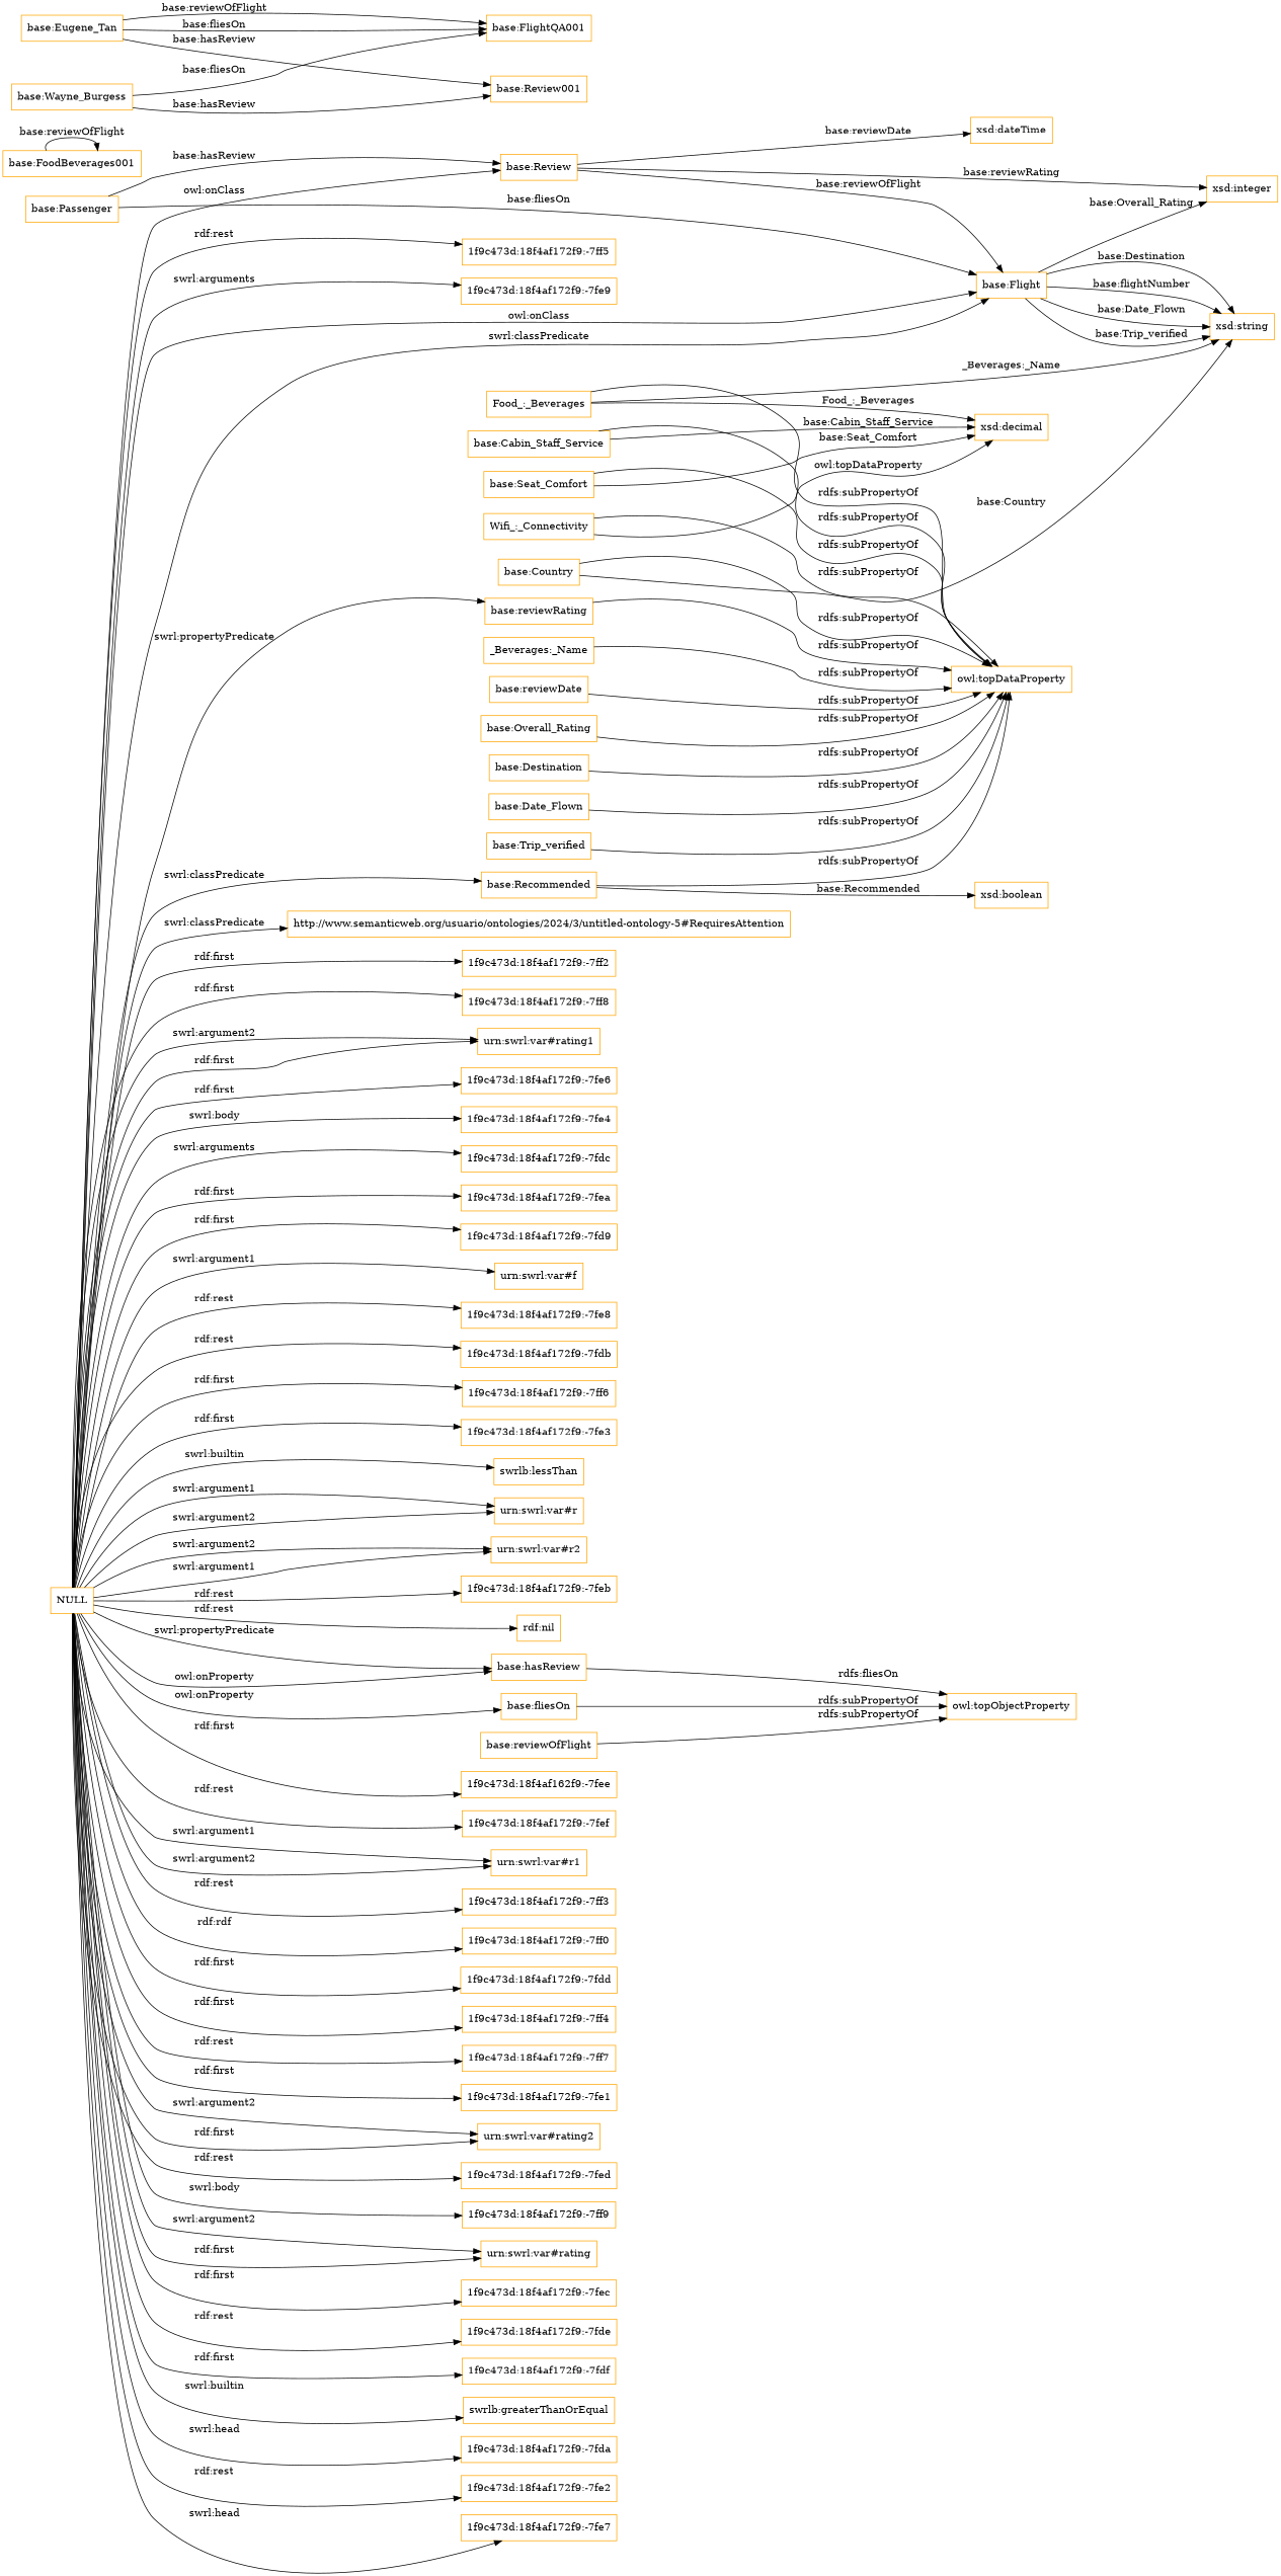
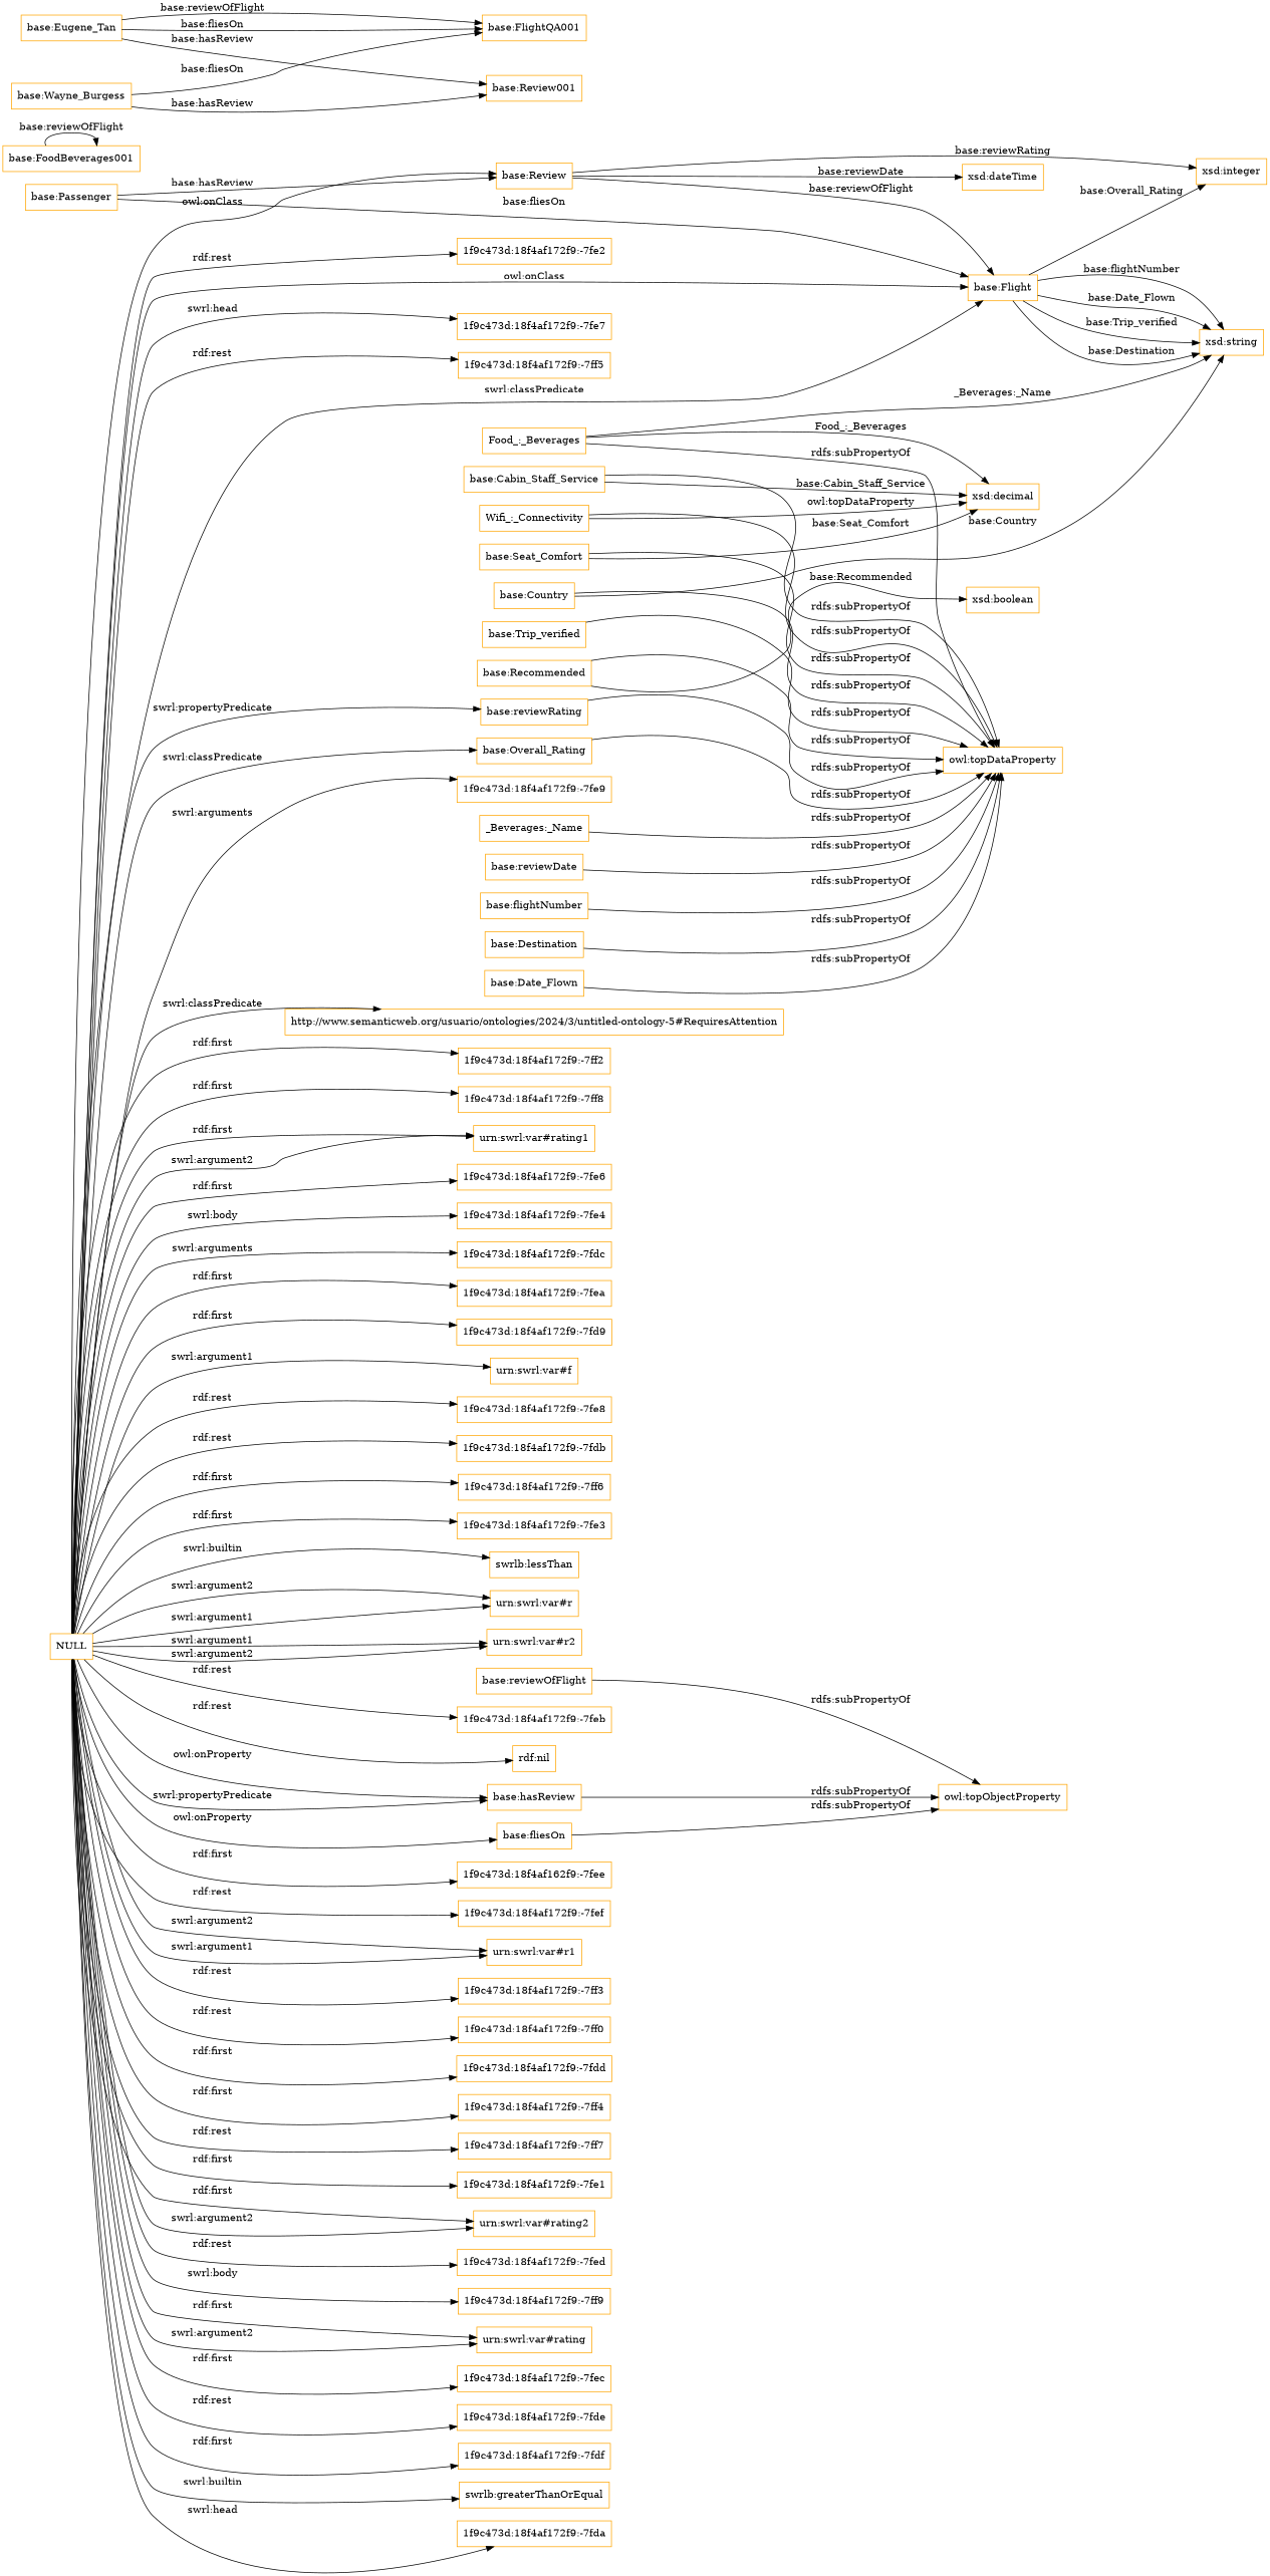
  digraph {
    rankdir=LR
    node [color=orange shape=rectangle]
    "base:Passenger"
    "base:Review"
    "base:Flight"
    "xsd:integer"
    "xsd:dateTime"
    "xsd:string"
    "base:Date_Flown"
    "owl:topDataProperty"
    "base:Cabin_Staff_Service"
    "xsd:decimal"
    "base:Country"
    "base:Seat_Comfort"
    "Wifi_:_Connectivity"
    "base:Overall_Rating"
    "base:Destination"
    "base:Recommended"
    "xsd:boolean"
    "base:Trip_verified"
    "Food_:_Beverages"
    NULL
    "http://www.semanticweb.org/usuario/ontologies/2024/3/untitled-ontology-5#RequiresAttention"
    "1f9c473d:18f4af172f9:-7ff2"
    "1f9c473d:18f4af172f9:-7ff8"
    "urn:swrl:var#rating1"
    "1f9c473d:18f4af172f9:-7fe6"
    "1f9c473d:18f4af172f9:-7fe4"
    "1f9c473d:18f4af172f9:-7fdc"
    "1f9c473d:18f4af172f9:-7fea"
    "base:reviewRating"
    "1f9c473d:18f4af172f9:-7fd9"
    "urn:swrl:var#f"
    "1f9c473d:18f4af172f9:-7fe8"
    "1f9c473d:18f4af172f9:-7fdb"
    "1f9c473d:18f4af172f9:-7ff6"
    "1f9c473d:18f4af172f9:-7fe3"
    "swrlb:lessThan"
    "urn:swrl:var#r"
    "urn:swrl:var#r2"
    "1f9c473d:18f4af172f9:-7feb"
    "rdf:nil"
    "base:hasReview"
    n42 [label="1f9c473d:18f4af162f9:-7fee"]
    "base:fliesOn"
    "1f9c473d:18f4af172f9:-7fef"
    "urn:swrl:var#r1"
    "1f9c473d:18f4af172f9:-7ff3"
    "1f9c473d:18f4af172f9:-7ff0"
    "1f9c473d:18f4af172f9:-7fdd"
    "1f9c473d:18f4af172f9:-7ff4"
    "1f9c473d:18f4af172f9:-7ff7"
    "1f9c473d:18f4af172f9:-7fe1"
    "urn:swrl:var#rating2"
    "1f9c473d:18f4af172f9:-7fed"
    "1f9c473d:18f4af172f9:-7ff9"
    "urn:swrl:var#rating"
    "1f9c473d:18f4af172f9:-7fec"
    "1f9c473d:18f4af172f9:-7fde"
    "1f9c473d:18f4af172f9:-7fdf"
    "swrlb:greaterThanOrEqual"
    "1f9c473d:18f4af172f9:-7fda"
    "1f9c473d:18f4af172f9:-7fe2"
    "1f9c473d:18f4af172f9:-7fe7"
    "1f9c473d:18f4af172f9:-7ff5"
    "1f9c473d:18f4af172f9:-7fe9"
    "owl:topObjectProperty"
    "base:FoodBeverages001"
    "_Beverages:_Name"
    "base:reviewOfFlight"
    "base:reviewDate"
    "base:Wayne_Burgess"
    "base:Review001"
    "base:FlightQA001"
+   "base:flightNumber"
    "base:Eugene_Tan"
    "base:Passenger" -> "base:Review" [label="base:hasReview"]
    "base:Passenger" -> "base:Flight" [label="base:fliesOn"]
    "base:Review" -> "base:Flight" [label="base:reviewOfFlight"]
    "base:Review" -> "xsd:integer" [label="base:reviewRating"]
    "base:Review" -> "xsd:dateTime" [label="base:reviewDate"]
    "base:Flight" -> "xsd:integer" [label="base:Overall_Rating"]
    "base:Flight" -> "xsd:string" [label="base:Trip_verified"]
    "base:Flight" -> "xsd:string" [label="base:Destination"]
    "base:Flight" -> "xsd:string" [label="base:flightNumber"]
    "base:Flight" -> "xsd:string" [label="base:Date_Flown"]
    "base:Date_Flown" -> "owl:topDataProperty" [label="rdfs:subPropertyOf"]
    "base:Cabin_Staff_Service" -> "owl:topDataProperty" [label="rdfs:subPropertyOf"]
    "base:Cabin_Staff_Service" -> "xsd:decimal" [label="base:Cabin_Staff_Service"]
    "base:Country" -> "xsd:string" [label="base:Country"]
    "base:Country" -> "owl:topDataProperty" [label="rdfs:subPropertyOf"]
    "base:Seat_Comfort" -> "owl:topDataProperty" [label="rdfs:subPropertyOf"]
    "base:Seat_Comfort" -> "xsd:decimal" [label="base:Seat_Comfort"]
    "Wifi_:_Connectivity" -> "owl:topDataProperty" [label="rdfs:subPropertyOf"]
    "Wifi_:_Connectivity" -> "xsd:decimal" [label="owl:topDataProperty"]
    "base:Overall_Rating" -> "owl:topDataProperty" [label="rdfs:subPropertyOf"]
    "base:Destination" -> "owl:topDataProperty" [label="rdfs:subPropertyOf"]
    "base:Recommended" -> "owl:topDataProperty" [label="rdfs:subPropertyOf"]
    "base:Recommended" -> "xsd:boolean" [label="base:Recommended"]
    "base:Trip_verified" -> "owl:topDataProperty" [label="rdfs:subPropertyOf"]
    "Food_:_Beverages" -> "xsd:string" [label="_Beverages:_Name"]
    "Food_:_Beverages" -> "owl:topDataProperty" [label="rdfs:subPropertyOf"]
    "Food_:_Beverages" -> "xsd:decimal" [label="Food_:_Beverages"]
    NULL -> "base:Review" [label="owl:onClass"]
    NULL -> "base:Flight" [label="owl:onClass"]
    NULL -> "base:Flight" [label="swrl:classPredicate"]
-   NULL -> "base:Recommended" [label="swrl:classPredicate"]
+   NULL -> "base:Overall_Rating" [label="swrl:classPredicate"]
    NULL -> "http://www.semanticweb.org/usuario/ontologies/2024/3/untitled-ontology-5#RequiresAttention" [label="swrl:classPredicate"]
    NULL -> "1f9c473d:18f4af172f9:-7ff2" [label="rdf:first"]
    NULL -> "1f9c473d:18f4af172f9:-7ff8" [label="rdf:first"]
    NULL -> "urn:swrl:var#rating1" [label="rdf:first"]
    NULL -> "urn:swrl:var#rating1" [label="swrl:argument2"]
    NULL -> "1f9c473d:18f4af172f9:-7fe6" [label="rdf:first"]
    NULL -> "1f9c473d:18f4af172f9:-7fe4" [label="swrl:body"]
    NULL -> "1f9c473d:18f4af172f9:-7fdc" [label="swrl:arguments"]
    NULL -> "1f9c473d:18f4af172f9:-7fea" [label="rdf:first"]
    NULL -> "base:reviewRating" [label="swrl:propertyPredicate"]
    NULL -> "1f9c473d:18f4af172f9:-7fd9" [label="rdf:first"]
    NULL -> "urn:swrl:var#f" [label="swrl:argument1"]
    NULL -> "1f9c473d:18f4af172f9:-7fe8" [label="rdf:rest"]
    NULL -> "1f9c473d:18f4af172f9:-7fdb" [label="rdf:rest"]
    NULL -> "1f9c473d:18f4af172f9:-7ff6" [label="rdf:first"]
    NULL -> "1f9c473d:18f4af172f9:-7fe3" [label="rdf:first"]
    NULL -> "swrlb:lessThan" [label="swrl:builtin"]
    NULL -> "urn:swrl:var#r" [label="swrl:argument2"]
    NULL -> "urn:swrl:var#r" [label="swrl:argument1"]
    NULL -> "urn:swrl:var#r2" [label="swrl:argument1"]
    NULL -> "urn:swrl:var#r2" [label="swrl:argument2"]
    NULL -> "1f9c473d:18f4af172f9:-7feb" [label="rdf:rest"]
    NULL -> "rdf:nil" [label="rdf:rest"]
    NULL -> "base:hasReview" [label="owl:onProperty"]
    NULL -> "base:hasReview" [label="swrl:propertyPredicate"]
    NULL -> n42 [label="rdf:first"]
    NULL -> "base:fliesOn" [label="owl:onProperty"]
    NULL -> "1f9c473d:18f4af172f9:-7fef" [label="rdf:rest"]
    NULL -> "urn:swrl:var#r1" [label="swrl:argument2"]
    NULL -> "urn:swrl:var#r1" [label="swrl:argument1"]
    NULL -> "1f9c473d:18f4af172f9:-7ff3" [label="rdf:rest"]
-   NULL -> "1f9c473d:18f4af172f9:-7ff0" [label="rdf:rdf"]
+   NULL -> "1f9c473d:18f4af172f9:-7ff0" [label="rdf:rest"]
    NULL -> "1f9c473d:18f4af172f9:-7fdd" [label="rdf:first"]
    NULL -> "1f9c473d:18f4af172f9:-7ff4" [label="rdf:first"]
    NULL -> "1f9c473d:18f4af172f9:-7ff7" [label="rdf:rest"]
    NULL -> "1f9c473d:18f4af172f9:-7fe1" [label="rdf:first"]
    NULL -> "urn:swrl:var#rating2" [label="rdf:first"]
    NULL -> "urn:swrl:var#rating2" [label="swrl:argument2"]
    NULL -> "1f9c473d:18f4af172f9:-7fed" [label="rdf:rest"]
    NULL -> "1f9c473d:18f4af172f9:-7ff9" [label="swrl:body"]
    NULL -> "urn:swrl:var#rating" [label="rdf:first"]
    NULL -> "urn:swrl:var#rating" [label="swrl:argument2"]
    NULL -> "1f9c473d:18f4af172f9:-7fec" [label="rdf:first"]
    NULL -> "1f9c473d:18f4af172f9:-7fde" [label="rdf:rest"]
    NULL -> "1f9c473d:18f4af172f9:-7fdf" [label="rdf:first"]
    NULL -> "swrlb:greaterThanOrEqual" [label="swrl:builtin"]
    NULL -> "1f9c473d:18f4af172f9:-7fda" [label="swrl:head"]
    NULL -> "1f9c473d:18f4af172f9:-7fe2" [label="rdf:rest"]
    NULL -> "1f9c473d:18f4af172f9:-7fe7" [label="swrl:head"]
    NULL -> "1f9c473d:18f4af172f9:-7ff5" [label="rdf:rest"]
    NULL -> "1f9c473d:18f4af172f9:-7fe9" [label="swrl:arguments"]
    "base:reviewRating" -> "owl:topDataProperty" [label="rdfs:subPropertyOf"]
-   "base:hasReview" -> "owl:topObjectProperty" [label="rdfs:fliesOn"]
+   "base:hasReview" -> "owl:topObjectProperty" [label="rdfs:subPropertyOf"]
    "base:fliesOn" -> "owl:topObjectProperty" [label="rdfs:subPropertyOf"]
    "base:FoodBeverages001" -> "base:FoodBeverages001" [label="base:reviewOfFlight"]
    "_Beverages:_Name" -> "owl:topDataProperty" [label="rdfs:subPropertyOf"]
    "base:reviewOfFlight" -> "owl:topObjectProperty" [label="rdfs:subPropertyOf"]
    "base:reviewDate" -> "owl:topDataProperty" [label="rdfs:subPropertyOf"]
    "base:Wayne_Burgess" -> "base:Review001" [label="base:hasReview"]
    "base:Wayne_Burgess" -> "base:FlightQA001" [label="base:fliesOn"]
+   "base:flightNumber" -> "owl:topDataProperty" [label="rdfs:subPropertyOf"]
    "base:Eugene_Tan" -> "base:Review001" [label="base:hasReview"]
    "base:Eugene_Tan" -> "base:FlightQA001" [label="base:reviewOfFlight"]
    "base:Eugene_Tan" -> "base:FlightQA001" [label="base:fliesOn"]
  }
